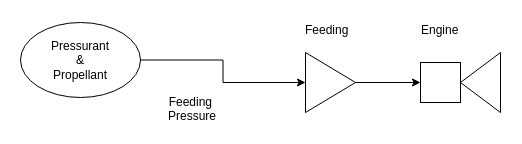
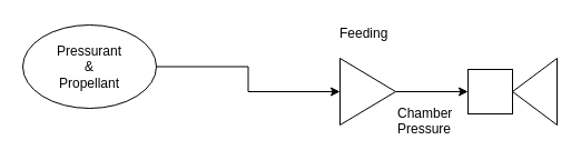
  <mxCell id="0" />
  <mxCell id="1" parent="0" />
  <mxCell id="2" style="edgeStyle=orthogonalEdgeStyle;rounded=0;orthogonalLoop=1;jettySize=auto;html=1;exitX=1;exitY=0.5;exitDx=0;exitDy=0;entryX=0;entryY=0.5;entryDx=0;entryDy=0;" edge="1" parent="1" source="3" target="7"><mxGeometry relative="1" as="geometry" /></mxCell>
  <mxCell id="3" value="Pressurant&lt;br&gt;&amp;amp;&lt;br&gt;Propellant&lt;br&gt;" style="ellipse;whiteSpace=wrap;html=1;" vertex="1" parent="1"><mxGeometry x="20" y="22" width="120" height="75" as="geometry" /></mxCell>
  <mxCell id="4" value="" style="whiteSpace=wrap;html=1;aspect=fixed;" vertex="1" parent="1"><mxGeometry x="420" y="62" width="40" height="40" as="geometry" /></mxCell>
  <mxCell id="5" value="" style="triangle;whiteSpace=wrap;html=1;rotation=-180;" vertex="1" parent="1"><mxGeometry x="460" y="52" width="40" height="60" as="geometry" /></mxCell>
  <mxCell id="6" style="edgeStyle=orthogonalEdgeStyle;rounded=0;orthogonalLoop=1;jettySize=auto;html=1;exitX=1;exitY=0.5;exitDx=0;exitDy=0;entryX=0;entryY=0.5;entryDx=0;entryDy=0;" edge="1" parent="1" source="7" target="4"><mxGeometry relative="1" as="geometry" /></mxCell>
  <mxCell id="7" value="" style="triangle;whiteSpace=wrap;html=1;" vertex="1" parent="1"><mxGeometry x="305" y="52" width="50" height="60" as="geometry" /></mxCell>
- <mxCell id="8" value="Engine" style="text;html=1;resizable=0;points=[];autosize=1;align=left;verticalAlign=top;spacingTop=-4;" vertex="1" parent="1"><mxGeometry x="419" y="20" width="50" height="20" as="geometry" /></mxCell>
  <mxCell id="9" value="Feeding" style="text;html=1;resizable=0;points=[];autosize=1;align=left;verticalAlign=top;spacingTop=-4;" vertex="1" parent="1"><mxGeometry x="302.5" y="20" width="50" height="20" as="geometry" /></mxCell>
- <mxCell id="10" value="&lt;div style=&quot;text-align: center&quot;&gt;&lt;span&gt;Feeding&amp;nbsp;&lt;/span&gt;&lt;/div&gt;&lt;div style=&quot;text-align: center&quot;&gt;&lt;span&gt;Pressure&lt;/span&gt;&lt;/div&gt;" style="text;html=1;resizable=0;points=[];autosize=1;align=left;verticalAlign=top;spacingTop=-4;" vertex="1" parent="1"><mxGeometry x="166" y="92" width="60" height="30" as="geometry" /></mxCell>
+ <mxCell id="11" value="Chamber&lt;br&gt;Pressure&lt;br&gt;" style="text;html=1;resizable=0;points=[];autosize=1;align=left;verticalAlign=top;spacingTop=-4;" vertex="1" parent="1"><mxGeometry x="355" y="92" width="60" height="30" as="geometry" /></mxCell>
